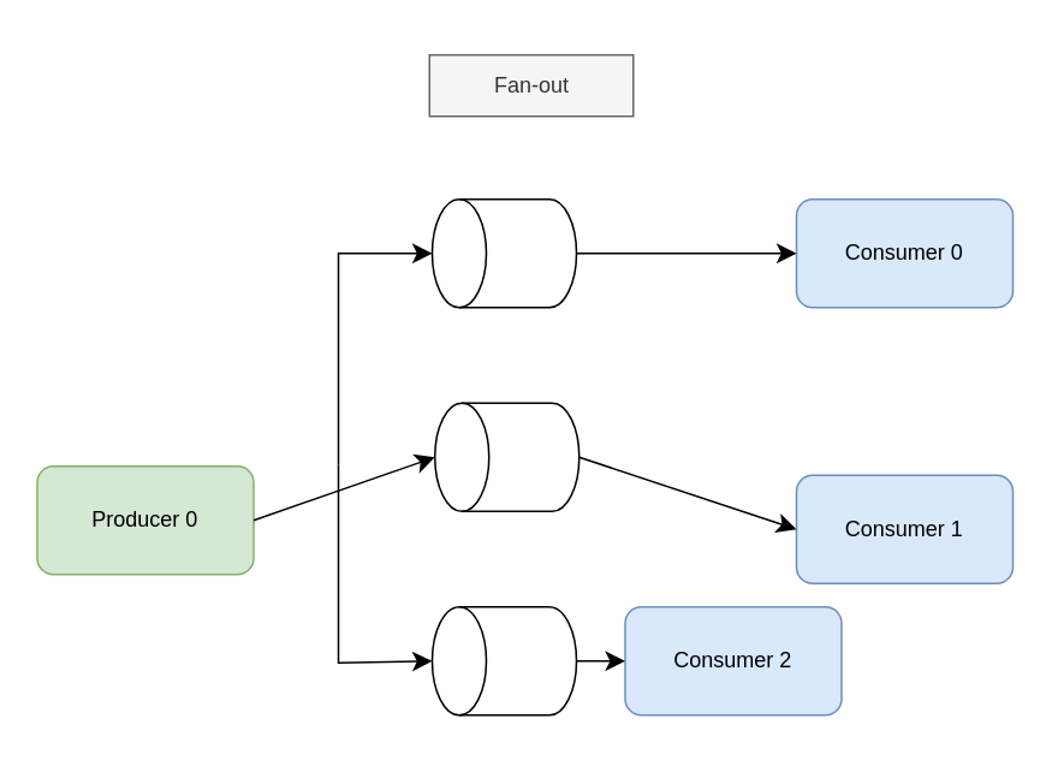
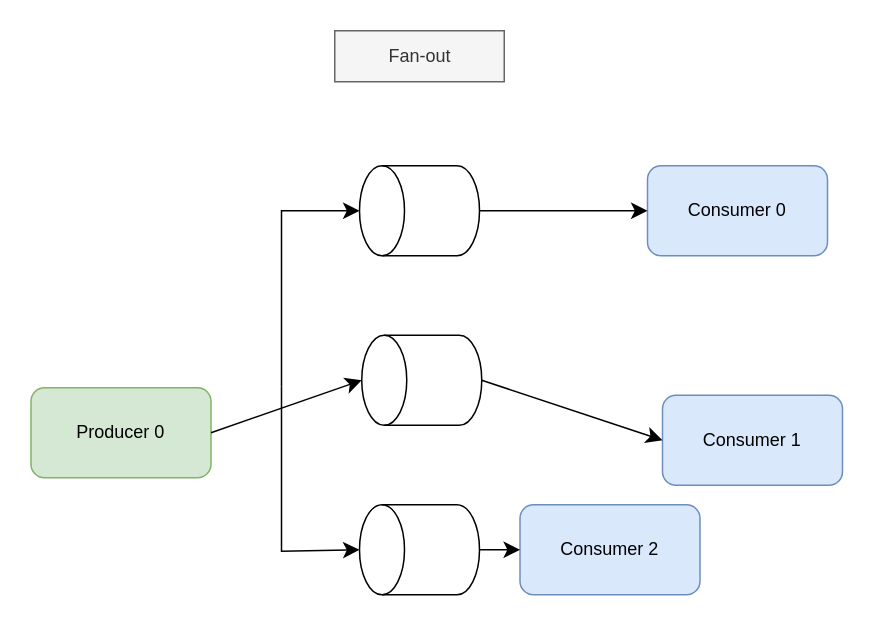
  <mxCell id="0" />
  <mxCell id="1" parent="0" />
- <mxCell id="2" value="Consumer 0" style="rounded=1;whiteSpace=wrap;html=1;fillColor=#dae8fc;strokeColor=#6c8ebf;" vertex="1" parent="1"><mxGeometry x="441" y="110" width="120" height="60" as="geometry" /></mxCell>
+ <mxCell id="2" value="Consumer 0" style="rounded=1;whiteSpace=wrap;html=1;fillColor=#dae8fc;strokeColor=#6c8ebf;" vertex="1" parent="1"><mxGeometry x="431" y="110" width="120" height="60" as="geometry" /></mxCell>
  <mxCell id="3" value="Consumer&amp;nbsp;1" style="rounded=1;whiteSpace=wrap;html=1;fillColor=#dae8fc;strokeColor=#6c8ebf;" vertex="1" parent="1"><mxGeometry x="441" y="263" width="120" height="60" as="geometry" /></mxCell>
  <mxCell id="4" value="Consumer&amp;nbsp;2" style="rounded=1;whiteSpace=wrap;html=1;fillColor=#dae8fc;strokeColor=#6c8ebf;" vertex="1" parent="1"><mxGeometry x="346" y="336" width="120" height="60" as="geometry" /></mxCell>
  <mxCell id="5" value="Producer 0" style="rounded=1;whiteSpace=wrap;html=1;fillColor=#d5e8d4;strokeColor=#82b366;" vertex="1" parent="1"><mxGeometry x="20" y="258" width="120" height="60" as="geometry" /></mxCell>
- <mxCell id="6" value="Fan-out" style="rounded=0;whiteSpace=wrap;html=1;fillColor=#f5f5f5;fontColor=#333333;strokeColor=#666666;" vertex="1" parent="1"><mxGeometry x="237.5" y="30" width="113" height="34" as="geometry" /></mxCell>
+ <mxCell id="6" value="Fan-out" style="rounded=0;whiteSpace=wrap;html=1;fillColor=#f5f5f5;fontColor=#333333;strokeColor=#666666;" vertex="1" parent="1"><mxGeometry x="222.5" y="20" width="113" height="34" as="geometry" /></mxCell>
  <mxCell id="7" value="" style="shape=cylinder3;whiteSpace=wrap;html=1;boundedLbl=1;backgroundOutline=1;size=15;rotation=-90;" vertex="1" parent="1"><mxGeometry x="249" y="100" width="60" height="80" as="geometry" /></mxCell>
  <mxCell id="8" value="" style="shape=cylinder3;whiteSpace=wrap;html=1;boundedLbl=1;backgroundOutline=1;size=15;rotation=-90;" vertex="1" parent="1"><mxGeometry x="250.5" y="213" width="60" height="80" as="geometry" /></mxCell>
  <mxCell id="9" value="" style="shape=cylinder3;whiteSpace=wrap;html=1;boundedLbl=1;backgroundOutline=1;size=15;rotation=-90;" vertex="1" parent="1"><mxGeometry x="249" y="326" width="60" height="80" as="geometry" /></mxCell>
  <mxCell id="10" value="" style="endArrow=classic;html=1;rounded=0;fontSize=12;startSize=8;endSize=8;curved=1;exitX=1;exitY=0.5;exitDx=0;exitDy=0;entryX=0.5;entryY=0;entryDx=0;entryDy=0;entryPerimeter=0;" edge="1" parent="1" source="5" target="8"><mxGeometry width="50" height="50" relative="1" as="geometry"><mxPoint x="237" y="287" as="sourcePoint" /><mxPoint x="287" y="237" as="targetPoint" /></mxGeometry></mxCell>
  <mxCell id="11" value="" style="endArrow=classic;html=1;rounded=0;fontSize=12;startSize=8;endSize=8;curved=0;entryX=0.5;entryY=0;entryDx=0;entryDy=0;entryPerimeter=0;" edge="1" parent="1" target="7"><mxGeometry width="50" height="50" relative="1" as="geometry"><mxPoint x="187" y="257" as="sourcePoint" /><mxPoint x="187" y="127" as="targetPoint" /><Array as="points"><mxPoint x="187" y="140" /></Array></mxGeometry></mxCell>
  <mxCell id="12" value="" style="endArrow=classic;html=1;rounded=0;fontSize=12;startSize=8;endSize=8;curved=0;entryX=0.5;entryY=0;entryDx=0;entryDy=0;entryPerimeter=0;" edge="1" parent="1" target="9"><mxGeometry width="50" height="50" relative="1" as="geometry"><mxPoint x="187" y="257" as="sourcePoint" /><mxPoint x="249" y="150" as="targetPoint" /><Array as="points"><mxPoint x="187" y="367" /></Array></mxGeometry></mxCell>
  <mxCell id="13" value="" style="endArrow=classic;html=1;rounded=0;fontSize=12;startSize=8;endSize=8;curved=1;exitX=0.5;exitY=1;exitDx=0;exitDy=0;exitPerimeter=0;entryX=0;entryY=0.5;entryDx=0;entryDy=0;" edge="1" parent="1" source="7" target="2"><mxGeometry width="50" height="50" relative="1" as="geometry"><mxPoint x="287" y="257" as="sourcePoint" /><mxPoint x="337" y="207" as="targetPoint" /></mxGeometry></mxCell>
  <mxCell id="14" value="" style="endArrow=classic;html=1;rounded=0;fontSize=12;startSize=8;endSize=8;curved=1;exitX=0.5;exitY=1;exitDx=0;exitDy=0;exitPerimeter=0;entryX=0;entryY=0.5;entryDx=0;entryDy=0;" edge="1" parent="1" source="8" target="3"><mxGeometry width="50" height="50" relative="1" as="geometry"><mxPoint x="327" y="252.5" as="sourcePoint" /><mxPoint y="287" as="targetPoint" x="387" /></mxGeometry></mxCell>
  <mxCell id="15" value="" style="endArrow=classic;html=1;rounded=0;fontSize=12;startSize=8;endSize=8;curved=1;exitX=0.5;exitY=1;exitDx=0;exitDy=0;exitPerimeter=0;entryX=0;entryY=0.5;entryDx=0;entryDy=0;" edge="1" parent="1" source="9" target="4"><mxGeometry width="50" height="50" relative="1" as="geometry"><mxPoint x="331" y="263" as="sourcePoint" /><mxPoint x="451" y="263" as="targetPoint" /></mxGeometry></mxCell>
